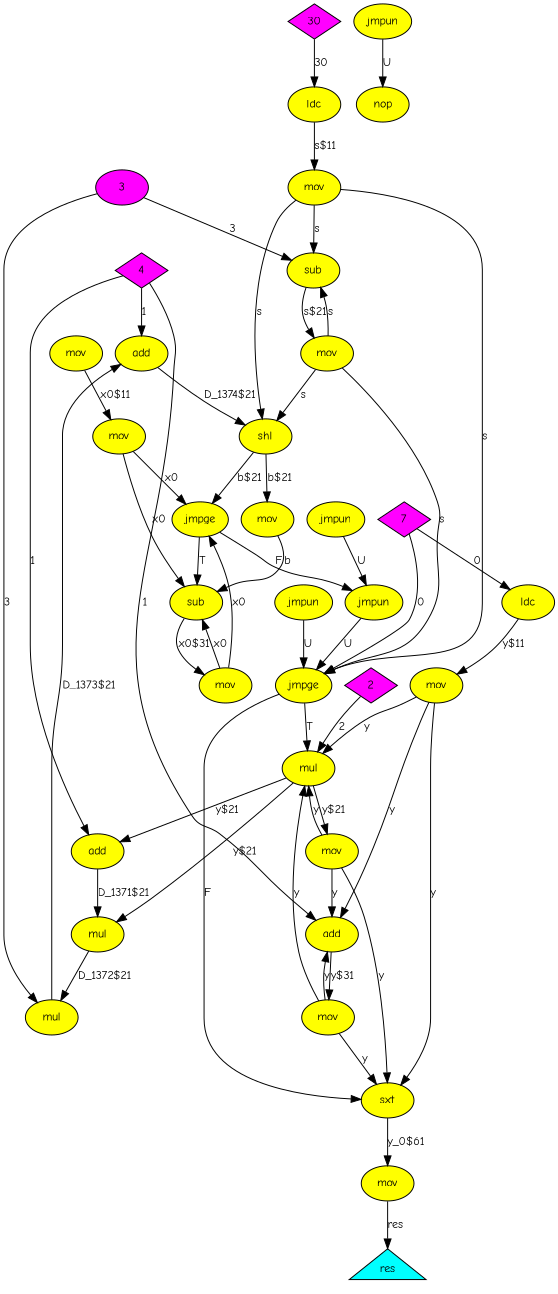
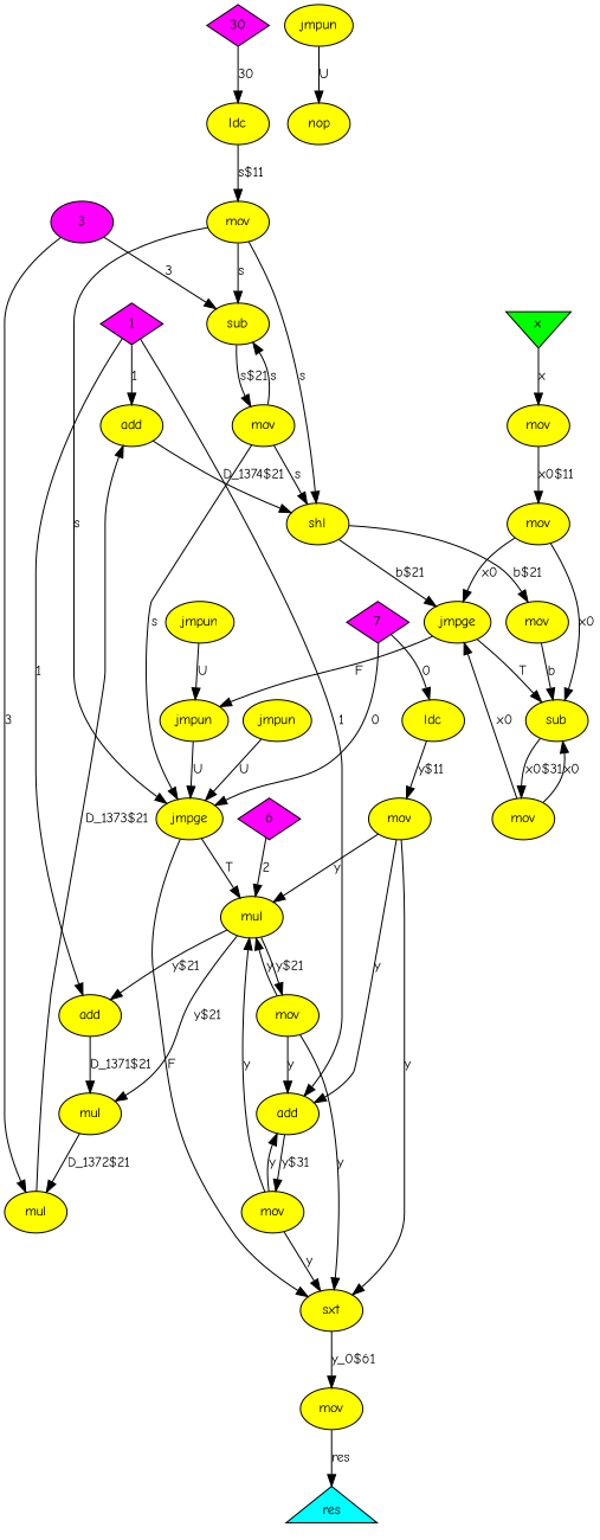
  digraph {
    fontname="Comic Neue"
    nodesep=0.175
    rankdir=TB
    node [argix=-1 dataspec=na fillcolor=yellow fontname="Comic Neue" fontsize=12 ntype=operation shape=ellipse style=filled]
    edge [argix=-1 dataspec=u32 etype=D fontname="Comic Neue" fontsize=12 order=1 vtype=localvar]
    n1 [label=add]
    n2 [label=shl]
    n3 [label=jmpge]
    n4 [label=mov]
    n5 [label=add]
    n6 [label=mov]
    n7 [label=mul]
    n8 [label=sxt]
    n9 [label=add]
    n10 [label=mul]
    n11 [label=mul]
    n12 [dataspec=u32 fillcolor=magenta label=7 ntype=constant shape=diamond]
    n13 [label=jmpge]
    n14 [label=ldc]
    n15 [label=mov]
-   n16 [dataspec=u32 fillcolor=magenta label=4 ntype=constant shape=diamond]
-   n17 [dataspec=u32 fillcolor=magenta label=2 ntype=constant shape=diamond]
+   n16 [dataspec=u32 fillcolor=magenta label=1 ntype=constant shape=diamond]
+   n17 [dataspec=u32 fillcolor=magenta label=6 ntype=constant shape=diamond]
    n18 [label=mov]
    n19 [dataspec=u32 fillcolor=magenta label=3 ntype=constant]
    n20 [label=sub]
    n21 [label=mov]
    n22 [dataspec=s32 fillcolor=magenta label=30 ntype=constant shape=diamond]
    n23 [label=ldc]
    n24 [label=mov]
    n25 [label=jmpun]
    n26 [label=sub]
    n27 [label=mov]
    n28 [label=mov]
    n29 [label=jmpun]
    n30 [label=jmpun]
    n31 [label=nop]
    n32 [label=jmpun]
    n33 [label=mov]
    n34 [label=mov]
    n35 [argix=0 dataspec=s32 fillcolor=cyan label=res ntype=outvar shape=triangle]
+   n36 [argix=0 dataspec=u32 fillcolor=green label=x ntype=invar shape=invtriangle]
    n1 -> n2 [label="D_1374$21"]
    n2 -> n3 [label="b$21" order=2]
    n2 -> n4 [label="b$21"]
    n3 -> n25 [dataspec=u1 etype=F label=F order=2 vtype=""]
    n3 -> n26 [dataspec=u1 etype=T label=T vtype=""]
    n4 -> n26 [label=b order=2]
    n5 -> n6 [label="y$31"]
    n6 -> n5 [label=y]
    n6 -> n7 [label=y]
    n6 -> n8 [label=y]
    n7 -> n9 [label="y$21"]
    n7 -> n10 [label="y$21" order=2]
    n7 -> n18 [label="y$21"]
    n8 -> n28 [dataspec=s32 label="y_0$61"]
    n9 -> n10 [label="D_1371$21"]
    n10 -> n11 [label="D_1372$21"]
    n11 -> n1 [label="D_1373$21"]
    n12 -> n13 [label=0 order=2 vtype=globalvar]
    n12 -> n14 [label=0 vtype=globalvar]
    n13 -> n7 [dataspec=u1 etype=T label=T vtype=""]
    n13 -> n8 [dataspec=u1 etype=F label=F order=2 vtype=""]
    n14 -> n15 [label="y$11"]
    n15 -> n5 [label=y]
    n15 -> n7 [label=y]
    n15 -> n8 [label=y]
    n16 -> n1 [label=1 order=2 vtype=globalvar]
    n16 -> n5 [label=1 order=2 vtype=globalvar]
    n16 -> n9 [label=1 order=2 vtype=globalvar]
    n17 -> n7 [label=2 order=2 vtype=globalvar]
    n18 -> n5 [label=y]
    n18 -> n7 [label=y]
    n18 -> n8 [label=y]
    n19 -> n11 [label=3 order=2 vtype=globalvar]
    n19 -> n20 [label=3 order=2 vtype=globalvar]
    n20 -> n21 [dataspec=s32 label="s$21"]
    n21 -> n2 [dataspec=s32 label=s order=2]
    n21 -> n13 [dataspec=s32 label=s]
    n21 -> n20 [dataspec=s32 label=s]
    n22 -> n23 [dataspec=s32 label=30 vtype=globalvar]
    n23 -> n24 [dataspec=s32 label="s$11"]
    n24 -> n2 [dataspec=s32 label=s order=2]
    n24 -> n13 [dataspec=s32 label=s]
    n24 -> n20 [dataspec=s32 label=s]
    n25 -> n13 [dataspec=u1 etype=U label=U vtype=""]
    n26 -> n27 [label="x0$31"]
    n27 -> n3 [label=x0]
    n27 -> n26 [label=x0]
    n28 -> n35 [dataspec=s32 label=res vtype=outarg]
    n29 -> n25 [dataspec=u1 etype=U label=U vtype=""]
    n30 -> n31 [dataspec=u1 etype=U label=U vtype=""]
    n32 -> n13 [dataspec=u1 etype=U label=U vtype=""]
    n33 -> n34 [label="x0$11"]
    n34 -> n3 [label=x0]
    n34 -> n26 [label=x0]
+   n36 -> n33 [label=x vtype=inarg]
  }
